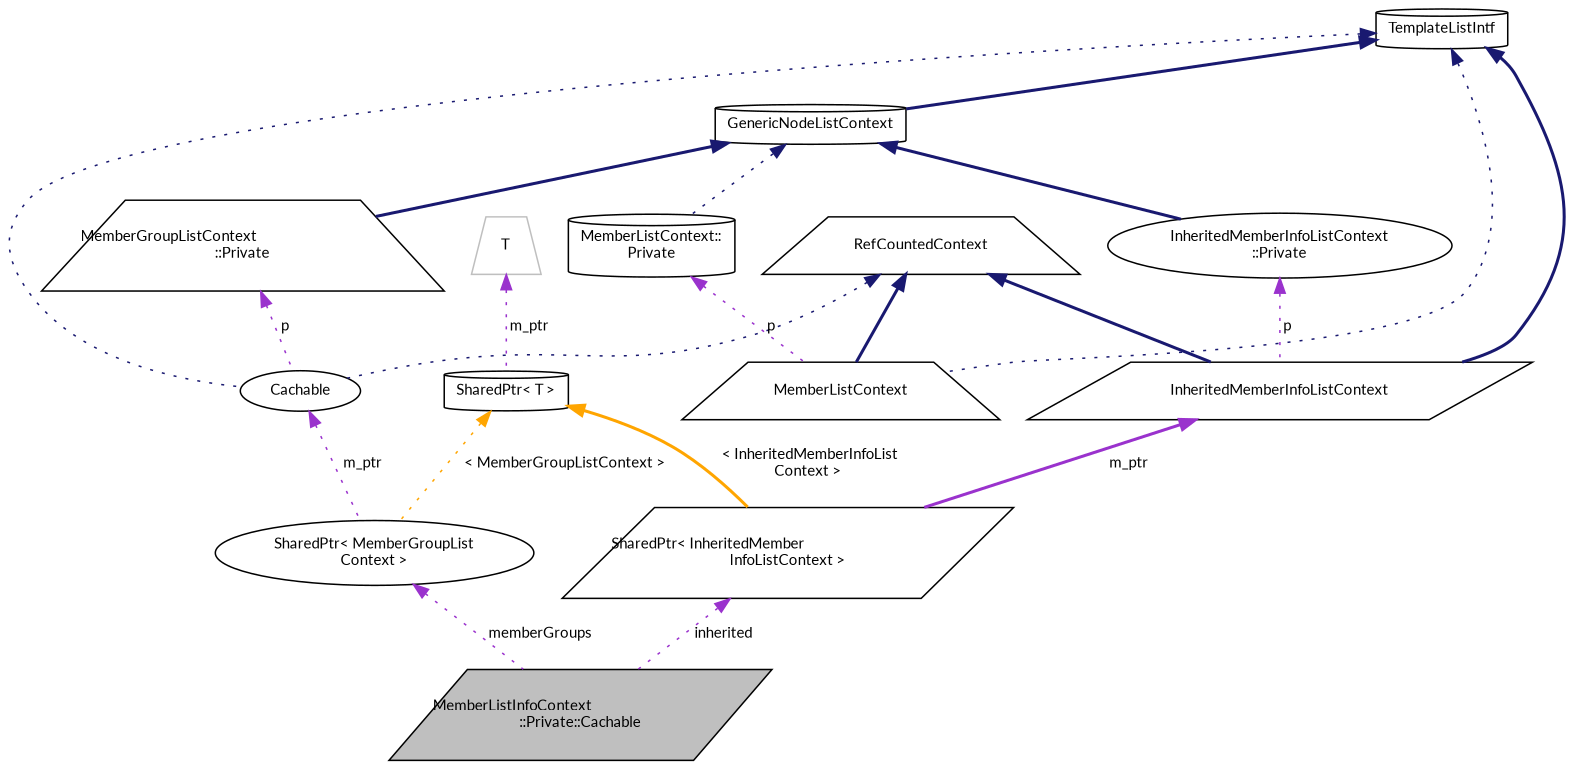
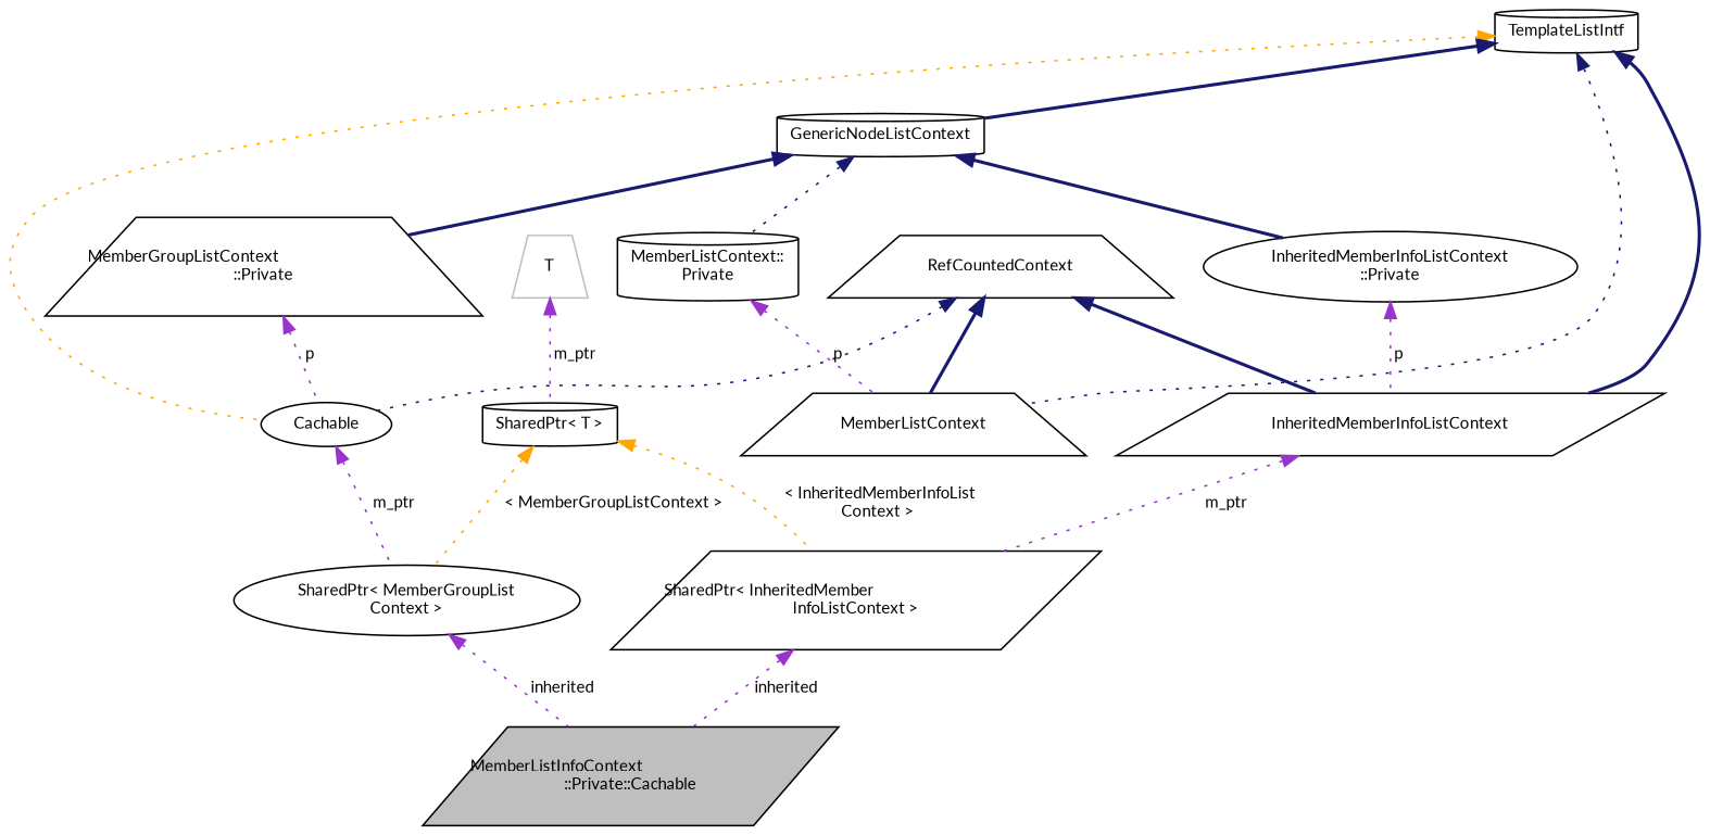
  digraph {
    fontname=Lato
    rankdir=TB
    node [color=black fillcolor=white fontname=Lato fontsize=10 shape=trapezium style=filled]
    edge [color=midnightblue dir=back fontname=Lato fontsize=10 labelfontname=Helvetica labelfontsize=10 style=dotted]
    n1 [fillcolor=grey75 fontcolor=black height=0.2 label="MemberListInfoContext\l::Private::Cachable" shape=parallelogram width=0.4]
    n2 [height=0.2 label="SharedPtr\< MemberGroupList\lContext \>" shape=ellipse width=0.4]
    n3 [height=0.2 label=Cachable shape=ellipse width=0.4]
    n4 [height=0.2 label=RefCountedContext width=0.4]
    n5 [height=0.2 label=InheritedMemberInfoListContext shape=parallelogram width=0.4]
    n6 [height=0.2 label=MemberListContext width=0.4]
    n7 [height=0.2 label="SharedPtr\< InheritedMember\lInfoListContext \>" shape=parallelogram width=0.4]
    n8 [height=0.2 label=TemplateListIntf shape=cylinder width=0.4]
    n9 [height=0.2 label=GenericNodeListContext shape=cylinder width=0.4]
    n10 [height=0.2 label="MemberGroupListContext\l::Private" width=0.4]
    n11 [height=0.2 label="InheritedMemberInfoListContext\l::Private" shape=ellipse width=0.4]
    n12 [height=0.2 label="MemberListContext::\lPrivate" shape=cylinder width=0.4]
    n13 [height=0.2 label="SharedPtr\< T \>" shape=cylinder width=0.4]
    n14 [color=grey75 height=0.2 label=T width=0.4]
-   n2 -> n1 [color=darkorchid3 label=" memberGroups"]
+   n2 -> n1 [color=darkorchid3 label=" inherited"]
    n3 -> n2 [color=darkorchid3 label=" m_ptr"]
    n4 -> n3
    n4 -> n5 [style=bold]
    n4 -> n6 [style=bold]
-   n5 -> n7 [color=darkorchid3 label=" m_ptr" style=bold]
+   n5 -> n7 [color=darkorchid3 label=" m_ptr"]
    n7 -> n1 [color=darkorchid3 label=" inherited"]
-   n8 -> n3
+   n8 -> n3 [color=orange]
    n8 -> n5 [style=bold]
    n8 -> n6
    n8 -> n9 [style=bold]
    n9 -> n10 [style=bold]
    n9 -> n11 [style=bold]
    n9 -> n12
    n10 -> n3 [color=darkorchid3 label=" p"]
    n11 -> n5 [color=darkorchid3 label=" p"]
    n12 -> n6 [color=darkorchid3 label=" p"]
    n13 -> n2 [color=orange label=" \< MemberGroupListContext \>"]
-   n13 -> n7 [color=orange label=" \< InheritedMemberInfoList\lContext \>" style=bold]
+   n13 -> n7 [color=orange label=" \< InheritedMemberInfoList\lContext \>"]
    n14 -> n13 [color=darkorchid3 label=" m_ptr"]
  }
